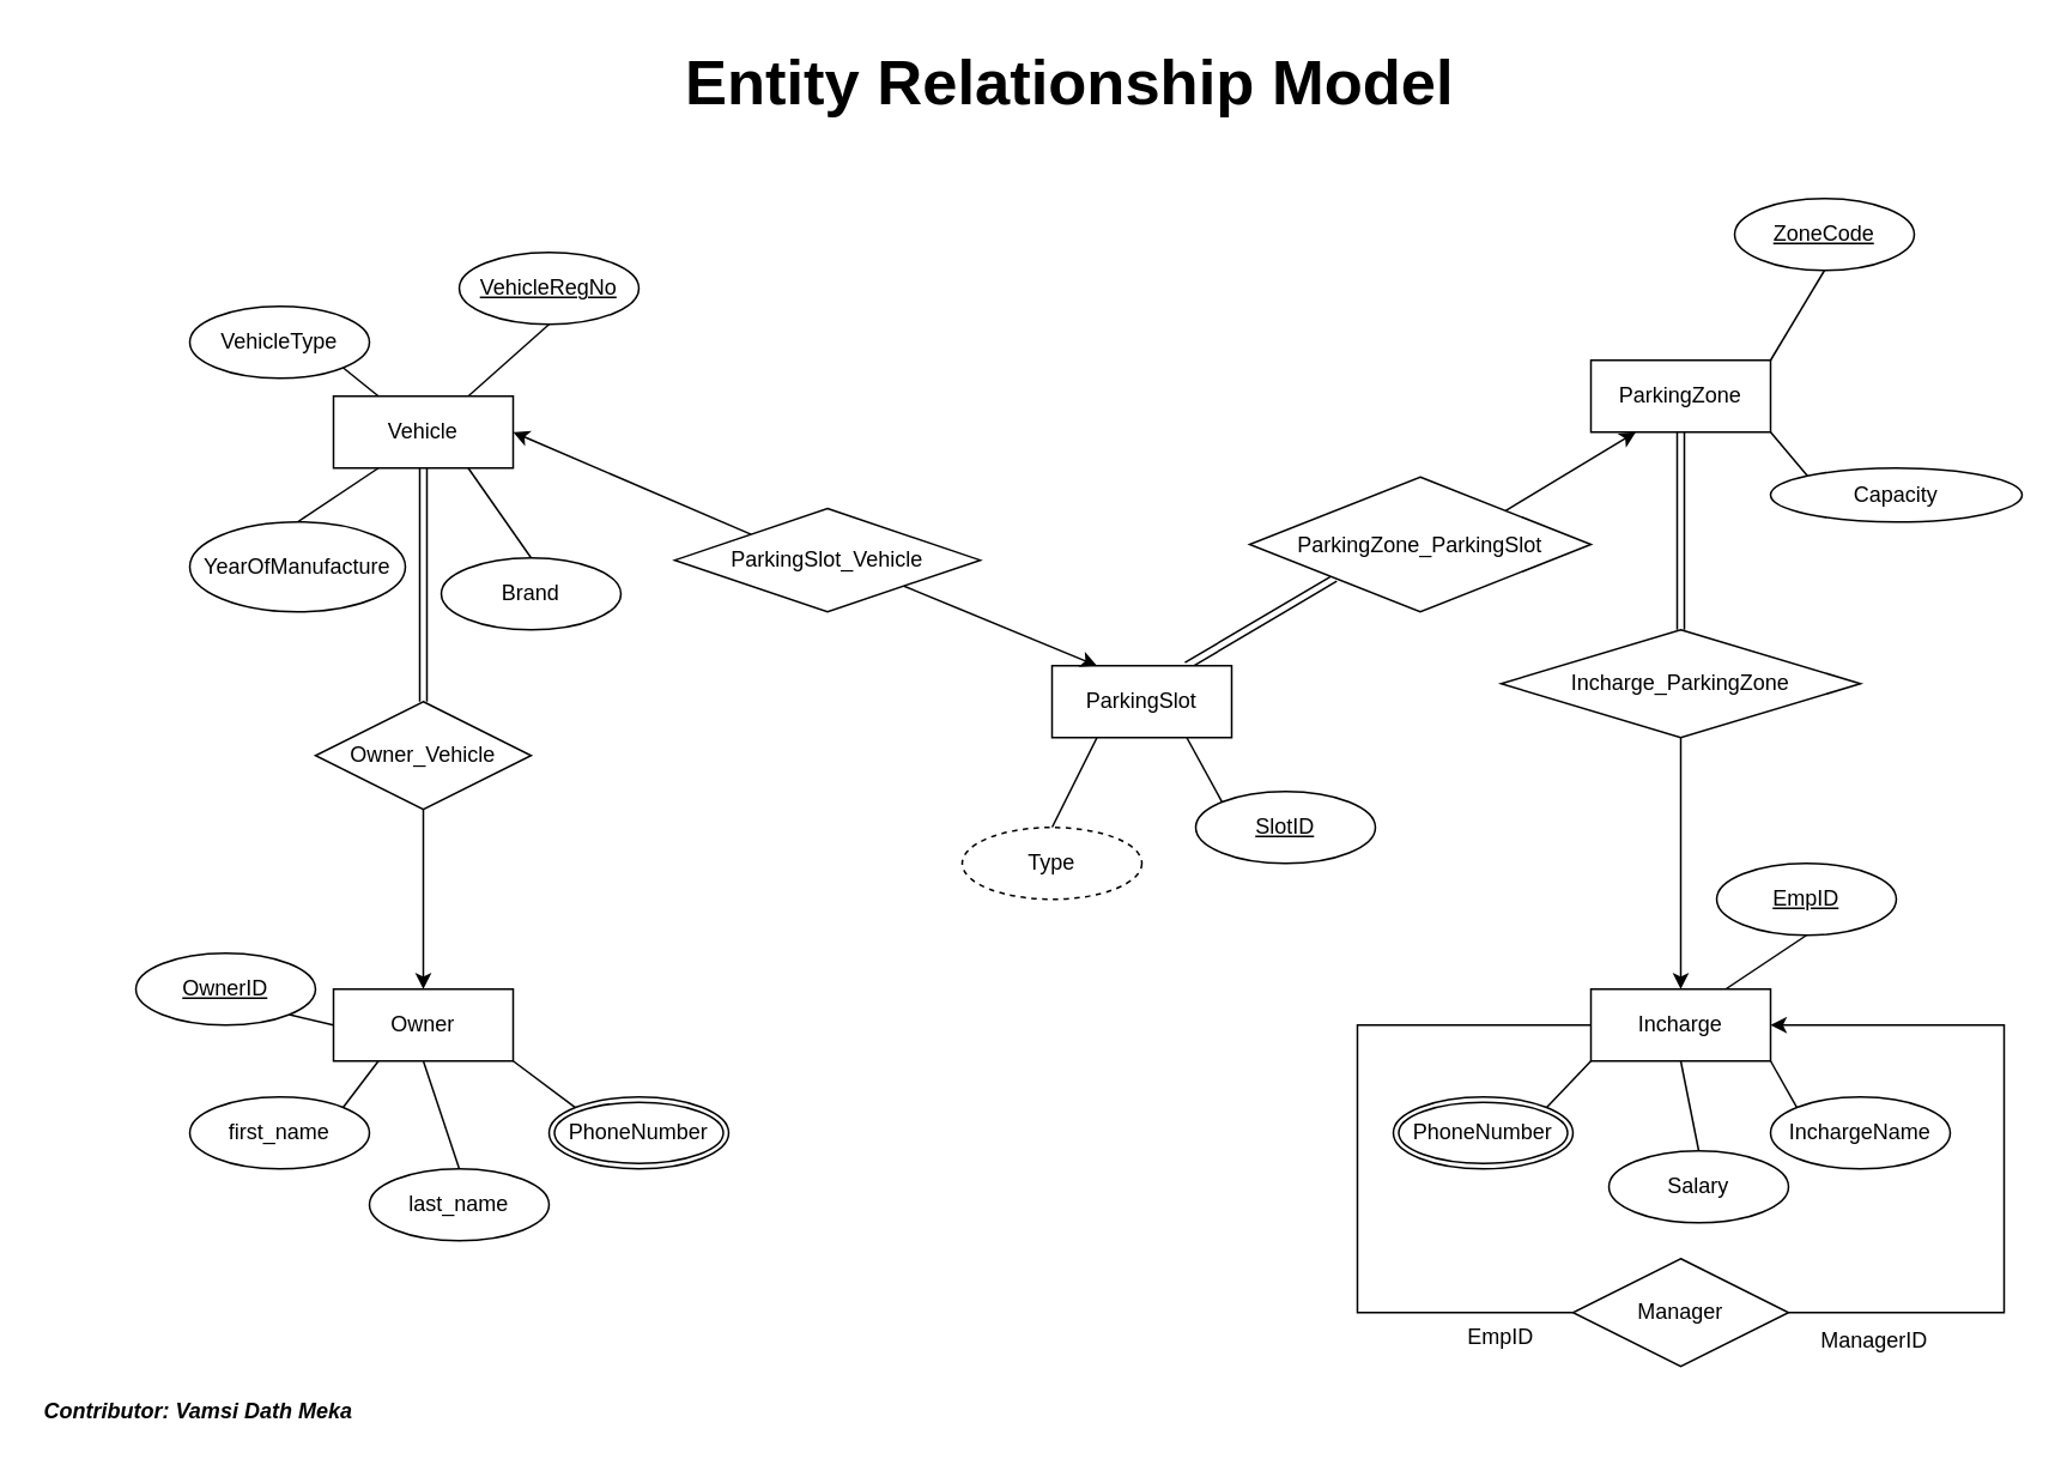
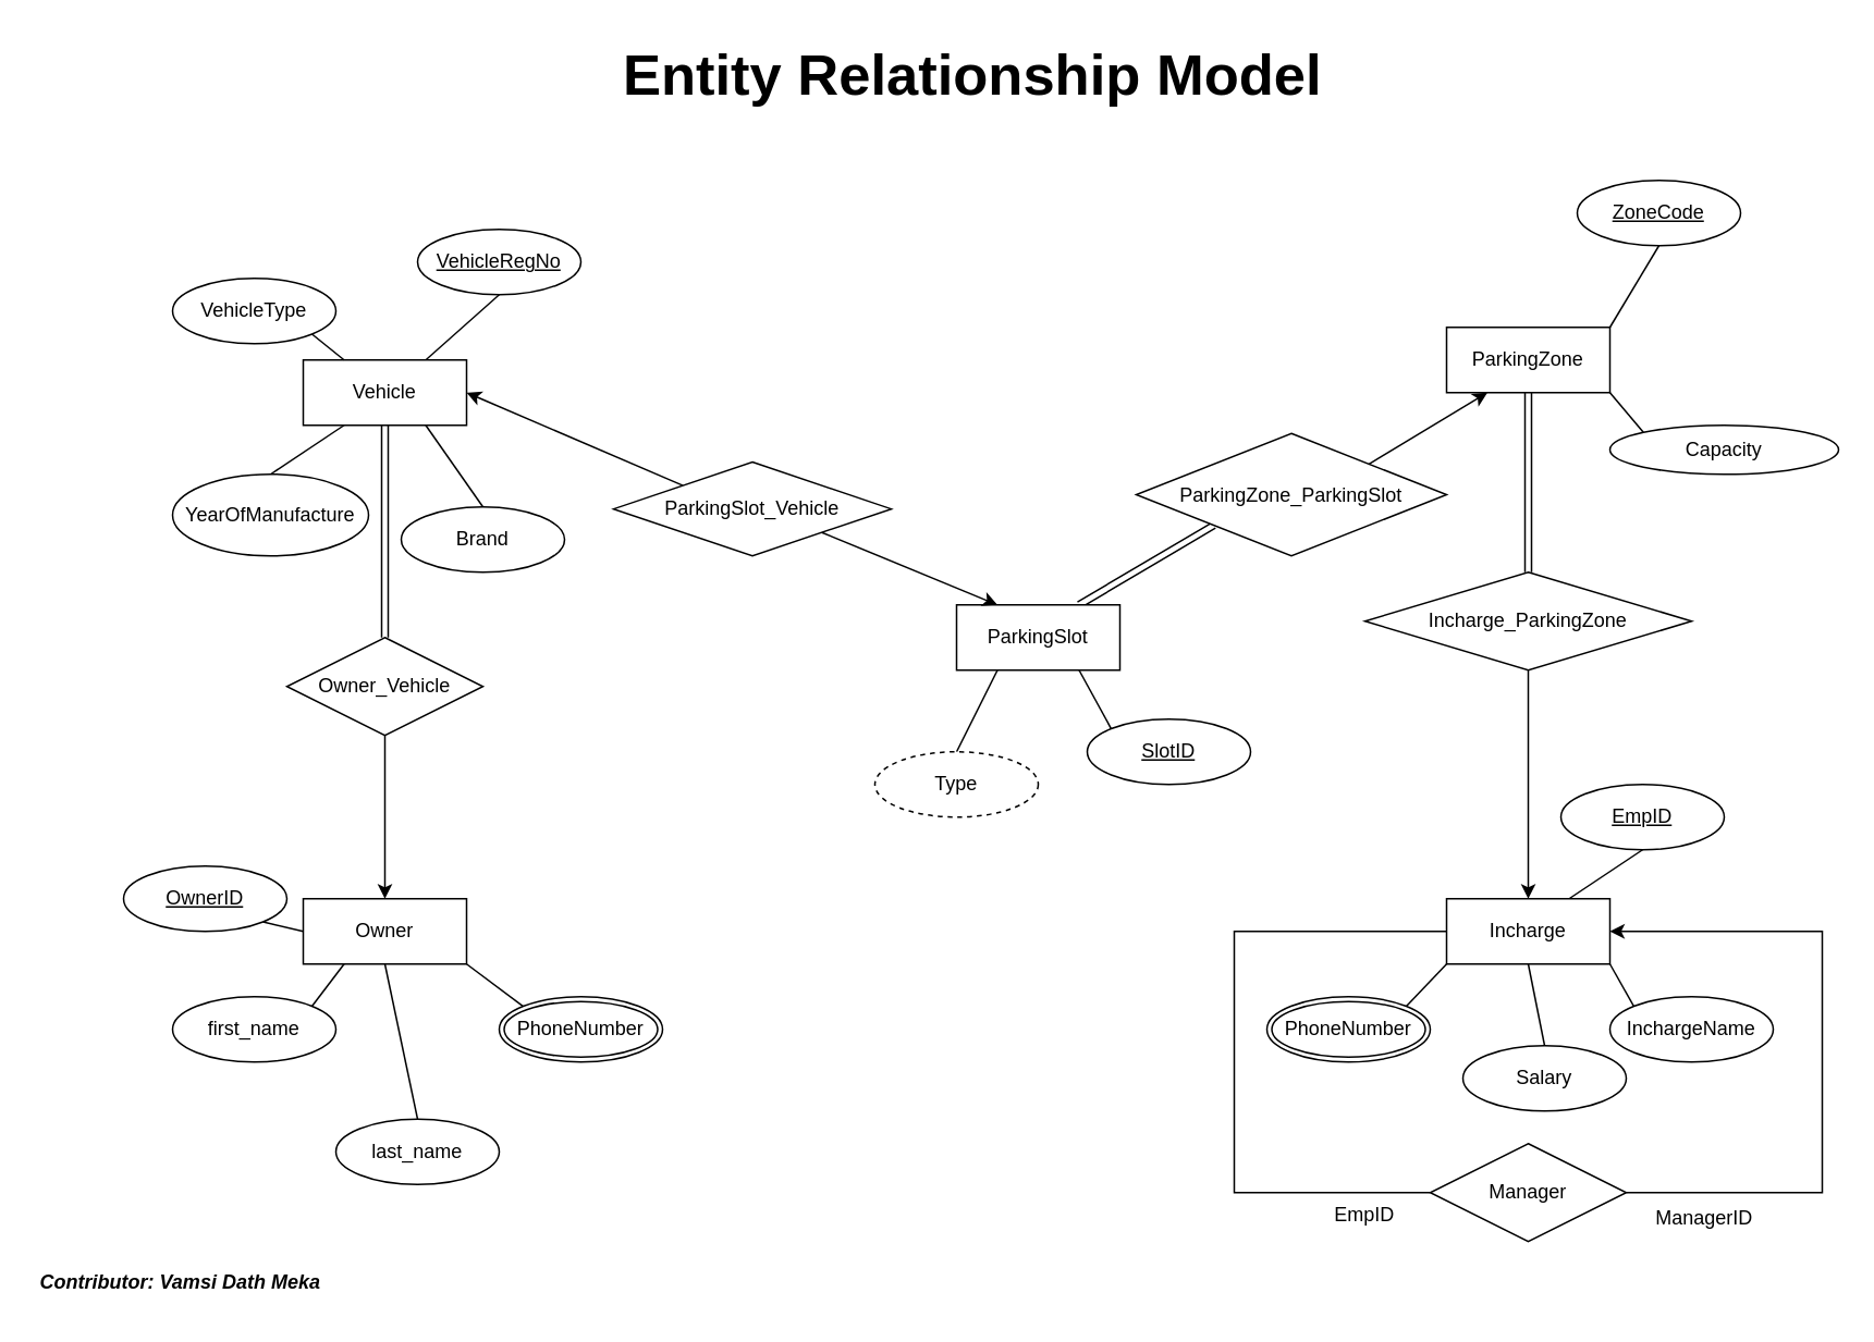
  <mxCell id="0" />
  <mxCell id="1" parent="0" />
  <mxCell id="2" style="rounded=0;orthogonalLoop=1;jettySize=auto;html=1;exitX=1;exitY=0;exitDx=0;exitDy=0;entryX=0.5;entryY=1;entryDx=0;entryDy=0;endArrow=none;endFill=0;" edge="1" parent="1" source="4" target="5"><mxGeometry relative="1" as="geometry" /></mxCell>
  <mxCell id="3" style="rounded=0;orthogonalLoop=1;jettySize=auto;html=1;exitX=0.5;exitY=1;exitDx=0;exitDy=0;entryX=0.5;entryY=0;entryDx=0;entryDy=0;endArrow=none;endFill=0;shape=link;" edge="1" parent="1" source="4" target="50"><mxGeometry relative="1" as="geometry" /></mxCell>
  <mxCell id="4" value="ParkingZone" style="whiteSpace=wrap;html=1;align=center;" vertex="1" parent="1"><mxGeometry x="885" y="200" width="100" height="40" as="geometry" /></mxCell>
  <mxCell id="5" value="ZoneCode" style="ellipse;whiteSpace=wrap;html=1;align=center;fontStyle=4;" vertex="1" parent="1"><mxGeometry x="965" y="110" width="100" height="40" as="geometry" /></mxCell>
  <mxCell id="6" value="Capacity" style="ellipse;whiteSpace=wrap;html=1;align=center;" vertex="1" parent="1"><mxGeometry x="985" y="260" width="140" height="30" as="geometry" /></mxCell>
  <mxCell id="7" style="rounded=0;orthogonalLoop=1;jettySize=auto;html=1;exitX=1;exitY=1;exitDx=0;exitDy=0;endArrow=none;endFill=0;entryX=0;entryY=0;entryDx=0;entryDy=0;" edge="1" parent="1" source="4" target="6"><mxGeometry relative="1" as="geometry"><mxPoint x="1005" y="270" as="targetPoint" /></mxGeometry></mxCell>
  <mxCell id="8" style="rounded=0;orthogonalLoop=1;jettySize=auto;html=1;exitX=0.75;exitY=0;exitDx=0;exitDy=0;entryX=0.5;entryY=1;entryDx=0;entryDy=0;endArrow=none;endFill=0;" edge="1" parent="1" source="12" target="13"><mxGeometry relative="1" as="geometry" /></mxCell>
  <mxCell id="9" style="rounded=0;orthogonalLoop=1;jettySize=auto;html=1;exitX=0.75;exitY=1;exitDx=0;exitDy=0;entryX=0.5;entryY=0;entryDx=0;entryDy=0;endArrow=none;endFill=0;" edge="1" parent="1" source="12" target="14"><mxGeometry relative="1" as="geometry" /></mxCell>
  <mxCell id="10" style="rounded=0;orthogonalLoop=1;jettySize=auto;html=1;exitX=0.5;exitY=1;exitDx=0;exitDy=0;entryX=0.5;entryY=0;entryDx=0;entryDy=0;endArrow=none;endFill=0;shape=link;" edge="1" parent="1" source="12" target="28"><mxGeometry relative="1" as="geometry" /></mxCell>
  <mxCell id="11" style="rounded=0;orthogonalLoop=1;jettySize=auto;html=1;exitX=1;exitY=0.5;exitDx=0;exitDy=0;entryX=0;entryY=0;entryDx=0;entryDy=0;endArrow=none;endFill=0;startArrow=classic;startFill=1;" edge="1" parent="1" source="12" target="36"><mxGeometry relative="1" as="geometry" /></mxCell>
  <mxCell id="12" value="Vehicle" style="whiteSpace=wrap;html=1;align=center;" vertex="1" parent="1"><mxGeometry x="185" y="220" width="100" height="40" as="geometry" /></mxCell>
  <mxCell id="13" value="VehicleRegNo" style="ellipse;whiteSpace=wrap;html=1;align=center;fontStyle=4;" vertex="1" parent="1"><mxGeometry x="255" y="140" width="100" height="40" as="geometry" /></mxCell>
  <mxCell id="14" value="Brand" style="ellipse;whiteSpace=wrap;html=1;align=center;" vertex="1" parent="1"><mxGeometry x="245" y="310" width="100" height="40" as="geometry" /></mxCell>
  <mxCell id="15" style="rounded=0;orthogonalLoop=1;jettySize=auto;html=1;exitX=0.5;exitY=0;exitDx=0;exitDy=0;entryX=0.25;entryY=1;entryDx=0;entryDy=0;endArrow=none;endFill=0;" edge="1" parent="1" source="16" target="12"><mxGeometry relative="1" as="geometry" /></mxCell>
  <mxCell id="16" value="YearOfManufacture" style="ellipse;whiteSpace=wrap;html=1;align=center;" vertex="1" parent="1"><mxGeometry x="105" y="290" width="120" height="50" as="geometry" /></mxCell>
  <mxCell id="17" style="rounded=0;orthogonalLoop=1;jettySize=auto;html=1;exitX=1;exitY=1;exitDx=0;exitDy=0;entryX=0.25;entryY=0;entryDx=0;entryDy=0;endArrow=none;endFill=0;" edge="1" parent="1" source="18" target="12"><mxGeometry relative="1" as="geometry" /></mxCell>
  <mxCell id="18" value="VehicleType" style="ellipse;whiteSpace=wrap;html=1;align=center;" vertex="1" parent="1"><mxGeometry x="105" y="170" width="100" height="40" as="geometry" /></mxCell>
  <mxCell id="19" style="rounded=0;orthogonalLoop=1;jettySize=auto;html=1;exitX=1;exitY=1;exitDx=0;exitDy=0;entryX=0;entryY=0;entryDx=0;entryDy=0;endArrow=none;endFill=0;" edge="1" parent="1" source="20" target="37"><mxGeometry relative="1" as="geometry" /></mxCell>
  <mxCell id="20" value="Owner" style="whiteSpace=wrap;html=1;align=center;" vertex="1" parent="1"><mxGeometry x="185" y="550" width="100" height="40" as="geometry" /></mxCell>
  <mxCell id="21" style="rounded=0;orthogonalLoop=1;jettySize=auto;html=1;exitX=1;exitY=1;exitDx=0;exitDy=0;entryX=0;entryY=0.5;entryDx=0;entryDy=0;endArrow=none;endFill=0;" edge="1" parent="1" source="22" target="20"><mxGeometry relative="1" as="geometry" /></mxCell>
  <mxCell id="22" value="OwnerID" style="ellipse;whiteSpace=wrap;html=1;align=center;fontStyle=4;" vertex="1" parent="1"><mxGeometry x="75" y="530" width="100" height="40" as="geometry" /></mxCell>
  <mxCell id="23" style="rounded=0;orthogonalLoop=1;jettySize=auto;html=1;exitX=1;exitY=0;exitDx=0;exitDy=0;entryX=0.25;entryY=1;entryDx=0;entryDy=0;endArrow=none;endFill=0;" edge="1" parent="1" source="24" target="20"><mxGeometry relative="1" as="geometry" /></mxCell>
  <mxCell id="24" value="first_name" style="ellipse;whiteSpace=wrap;html=1;align=center;" vertex="1" parent="1"><mxGeometry x="105" y="610" width="100" height="40" as="geometry" /></mxCell>
  <mxCell id="25" style="rounded=0;orthogonalLoop=1;jettySize=auto;html=1;exitX=0.5;exitY=0;exitDx=0;exitDy=0;entryX=0.5;entryY=1;entryDx=0;entryDy=0;endArrow=none;endFill=0;" edge="1" parent="1" source="26" target="20"><mxGeometry relative="1" as="geometry" /></mxCell>
- <mxCell id="26" value="last_name" style="ellipse;whiteSpace=wrap;html=1;align=center;" vertex="1" parent="1"><mxGeometry x="205" y="650" width="100" height="40" as="geometry" /></mxCell>
+ <mxCell id="26" value="last_name" style="ellipse;whiteSpace=wrap;html=1;align=center;" vertex="1" parent="1"><mxGeometry x="205" y="685" width="100" height="40" as="geometry" /></mxCell>
  <mxCell id="27" style="rounded=0;orthogonalLoop=1;jettySize=auto;html=1;exitX=0.5;exitY=1;exitDx=0;exitDy=0;entryX=0.5;entryY=0;entryDx=0;entryDy=0;endArrow=classic;endFill=1;" edge="1" parent="1" source="28" target="20"><mxGeometry relative="1" as="geometry"><mxPoint x="215" y="480" as="sourcePoint" /></mxGeometry></mxCell>
  <mxCell id="28" value="Owner_Vehicle" style="shape=rhombus;perimeter=rhombusPerimeter;whiteSpace=wrap;html=1;align=center;" vertex="1" parent="1"><mxGeometry x="175" y="390" width="120" height="60" as="geometry" /></mxCell>
  <mxCell id="29" style="rounded=0;orthogonalLoop=1;jettySize=auto;html=1;exitX=0.75;exitY=0;exitDx=0;exitDy=0;entryX=0;entryY=1;entryDx=0;entryDy=0;endArrow=none;endFill=0;shape=link;" edge="1" parent="1" source="30" target="39"><mxGeometry relative="1" as="geometry" /></mxCell>
  <mxCell id="30" value="ParkingSlot" style="whiteSpace=wrap;html=1;align=center;" vertex="1" parent="1"><mxGeometry x="585" y="370" width="100" height="40" as="geometry" /></mxCell>
  <mxCell id="31" style="rounded=0;orthogonalLoop=1;jettySize=auto;html=1;exitX=0;exitY=0;exitDx=0;exitDy=0;entryX=0.75;entryY=1;entryDx=0;entryDy=0;endArrow=none;endFill=0;" edge="1" parent="1" source="32" target="30"><mxGeometry relative="1" as="geometry" /></mxCell>
  <mxCell id="32" value="SlotID" style="ellipse;whiteSpace=wrap;html=1;align=center;fontStyle=4;" vertex="1" parent="1"><mxGeometry x="665" y="440" width="100" height="40" as="geometry" /></mxCell>
  <mxCell id="33" style="rounded=0;orthogonalLoop=1;jettySize=auto;html=1;exitX=0.5;exitY=0;exitDx=0;exitDy=0;entryX=0.25;entryY=1;entryDx=0;entryDy=0;endArrow=none;endFill=0;" edge="1" parent="1" source="34" target="30"><mxGeometry relative="1" as="geometry" /></mxCell>
  <mxCell id="34" value="Type" style="ellipse;whiteSpace=wrap;html=1;align=center;dashed=1;" vertex="1" parent="1"><mxGeometry x="535" y="460" width="100" height="40" as="geometry" /></mxCell>
  <mxCell id="35" style="rounded=0;orthogonalLoop=1;jettySize=auto;html=1;exitX=1;exitY=1;exitDx=0;exitDy=0;entryX=0.25;entryY=0;entryDx=0;entryDy=0;endArrow=classic;endFill=1;" edge="1" parent="1" source="36" target="30"><mxGeometry relative="1" as="geometry" /></mxCell>
  <mxCell id="36" value="ParkingSlot_Vehicle" style="shape=rhombus;perimeter=rhombusPerimeter;whiteSpace=wrap;html=1;align=center;" vertex="1" parent="1"><mxGeometry x="375" y="282.5" width="170" height="57.5" as="geometry" /></mxCell>
  <mxCell id="37" value="PhoneNumber" style="ellipse;shape=doubleEllipse;margin=3;whiteSpace=wrap;html=1;align=center;" vertex="1" parent="1"><mxGeometry x="305" y="610" width="100" height="40" as="geometry" /></mxCell>
  <mxCell id="38" style="rounded=0;orthogonalLoop=1;jettySize=auto;html=1;exitX=1;exitY=0;exitDx=0;exitDy=0;entryX=0.25;entryY=1;entryDx=0;entryDy=0;endArrow=classic;endFill=1;" edge="1" parent="1" source="39" target="4"><mxGeometry relative="1" as="geometry" /></mxCell>
  <mxCell id="39" value="ParkingZone_ParkingSlot" style="shape=rhombus;perimeter=rhombusPerimeter;whiteSpace=wrap;html=1;align=center;" vertex="1" parent="1"><mxGeometry x="695" y="265" width="190" height="75" as="geometry" /></mxCell>
  <mxCell id="40" style="rounded=0;orthogonalLoop=1;jettySize=auto;html=1;exitX=1;exitY=1;exitDx=0;exitDy=0;entryX=0;entryY=0;entryDx=0;entryDy=0;endArrow=none;endFill=0;" edge="1" parent="1" source="45" target="47"><mxGeometry relative="1" as="geometry" /></mxCell>
  <mxCell id="41" style="rounded=0;orthogonalLoop=1;jettySize=auto;html=1;exitX=0.75;exitY=0;exitDx=0;exitDy=0;entryX=0.5;entryY=1;entryDx=0;entryDy=0;endArrow=none;endFill=0;" edge="1" parent="1" source="45" target="46"><mxGeometry relative="1" as="geometry" /></mxCell>
  <mxCell id="42" style="rounded=0;orthogonalLoop=1;jettySize=auto;html=1;exitX=0.5;exitY=1;exitDx=0;exitDy=0;entryX=0.5;entryY=0;entryDx=0;entryDy=0;endArrow=none;endFill=0;" edge="1" parent="1" source="45" target="48"><mxGeometry relative="1" as="geometry" /></mxCell>
  <mxCell id="43" style="rounded=0;orthogonalLoop=1;jettySize=auto;html=1;exitX=0;exitY=1;exitDx=0;exitDy=0;entryX=1;entryY=0;entryDx=0;entryDy=0;endArrow=none;endFill=0;" edge="1" parent="1" source="45" target="51"><mxGeometry relative="1" as="geometry" /></mxCell>
  <mxCell id="44" style="edgeStyle=orthogonalEdgeStyle;rounded=0;orthogonalLoop=1;jettySize=auto;html=1;exitX=1;exitY=0.5;exitDx=0;exitDy=0;entryX=1;entryY=0.5;entryDx=0;entryDy=0;endArrow=none;endFill=0;startArrow=classic;startFill=1;" edge="1" parent="1" source="45" target="53"><mxGeometry relative="1" as="geometry"><Array as="points"><mxPoint x="1115" y="570" /><mxPoint x="1115" y="730" /></Array></mxGeometry></mxCell>
  <mxCell id="45" value="Incharge" style="whiteSpace=wrap;html=1;align=center;" vertex="1" parent="1"><mxGeometry x="885" y="550" width="100" height="40" as="geometry" /></mxCell>
  <mxCell id="46" value="EmpID" style="ellipse;whiteSpace=wrap;html=1;align=center;fontStyle=4;" vertex="1" parent="1"><mxGeometry x="955" y="480" width="100" height="40" as="geometry" /></mxCell>
  <mxCell id="47" value="InchargeName" style="ellipse;whiteSpace=wrap;html=1;align=center;" vertex="1" parent="1"><mxGeometry x="985" y="610" width="100" height="40" as="geometry" /></mxCell>
  <mxCell id="48" value="Salary" style="ellipse;whiteSpace=wrap;html=1;align=center;" vertex="1" parent="1"><mxGeometry x="895" y="640" width="100" height="40" as="geometry" /></mxCell>
  <mxCell id="49" style="rounded=0;orthogonalLoop=1;jettySize=auto;html=1;exitX=0.5;exitY=1;exitDx=0;exitDy=0;entryX=0.5;entryY=0;entryDx=0;entryDy=0;endArrow=classic;endFill=1;" edge="1" parent="1" source="50" target="45"><mxGeometry relative="1" as="geometry" /></mxCell>
  <mxCell id="50" value="Incharge_ParkingZone" style="shape=rhombus;perimeter=rhombusPerimeter;whiteSpace=wrap;html=1;align=center;" vertex="1" parent="1"><mxGeometry x="835" y="350" width="200" height="60" as="geometry" /></mxCell>
  <mxCell id="51" value="PhoneNumber" style="ellipse;shape=doubleEllipse;margin=3;whiteSpace=wrap;html=1;align=center;" vertex="1" parent="1"><mxGeometry x="775" y="610" width="100" height="40" as="geometry" /></mxCell>
  <mxCell id="52" style="edgeStyle=orthogonalEdgeStyle;rounded=0;orthogonalLoop=1;jettySize=auto;html=1;exitX=0;exitY=0.5;exitDx=0;exitDy=0;entryX=0;entryY=0.5;entryDx=0;entryDy=0;endArrow=none;endFill=0;" edge="1" parent="1" source="53" target="45"><mxGeometry relative="1" as="geometry"><Array as="points"><mxPoint x="755" y="730" /><mxPoint x="755" y="570" /></Array></mxGeometry></mxCell>
  <mxCell id="53" value="Manager" style="shape=rhombus;perimeter=rhombusPerimeter;whiteSpace=wrap;html=1;align=center;" vertex="1" parent="1"><mxGeometry x="875" y="700" width="120" height="60" as="geometry" /></mxCell>
  <mxCell id="54" value="&lt;b style=&quot;font-size: 35px;&quot;&gt;Entity Relationship Model&lt;/b&gt;" style="text;strokeColor=none;align=center;fillColor=none;html=1;verticalAlign=middle;whiteSpace=wrap;rounded=0;fontSize=35;" vertex="1" parent="1"><mxGeometry x="355" y="20" width="480" height="50" as="geometry" /></mxCell>
  <mxCell id="55" value="EmpID" style="text;strokeColor=none;align=center;fillColor=none;html=1;verticalAlign=middle;whiteSpace=wrap;rounded=0;" vertex="1" parent="1"><mxGeometry x="805" y="729" width="60" height="30" as="geometry" /></mxCell>
  <mxCell id="56" value="ManagerID" style="text;strokeColor=none;align=center;fillColor=none;html=1;verticalAlign=middle;whiteSpace=wrap;rounded=0;" vertex="1" parent="1"><mxGeometry x="1013" y="731" width="60" height="30" as="geometry" /></mxCell>
  <mxCell id="57" value="Contributor: Vamsi Dath Meka" style="text;strokeColor=none;align=center;fillColor=none;html=1;verticalAlign=middle;whiteSpace=wrap;rounded=0;fontStyle=3" vertex="1" parent="1"><mxGeometry x="20" y="770" width="180" height="30" as="geometry" /></mxCell>
